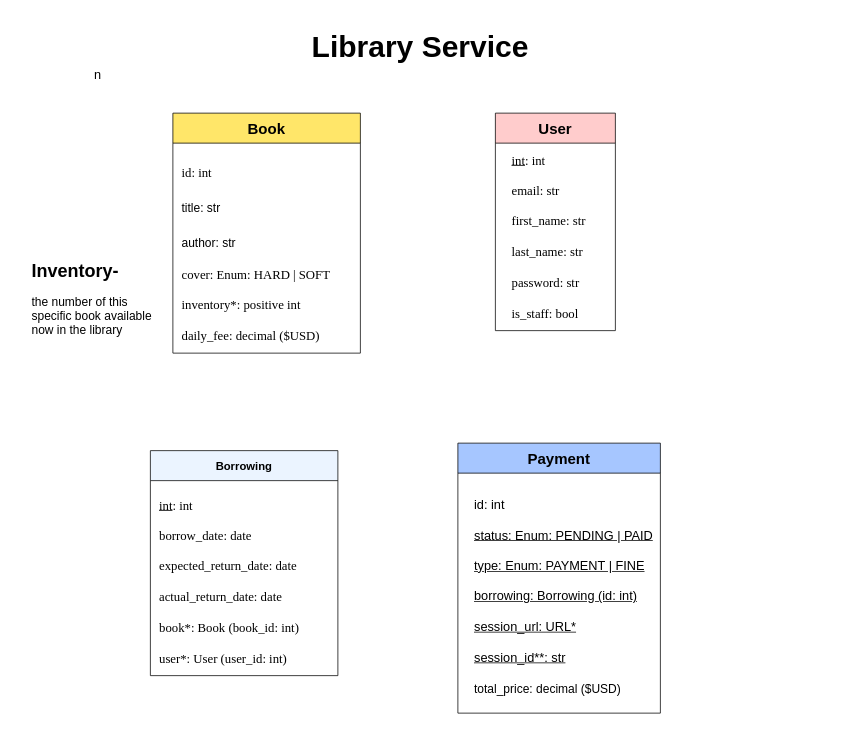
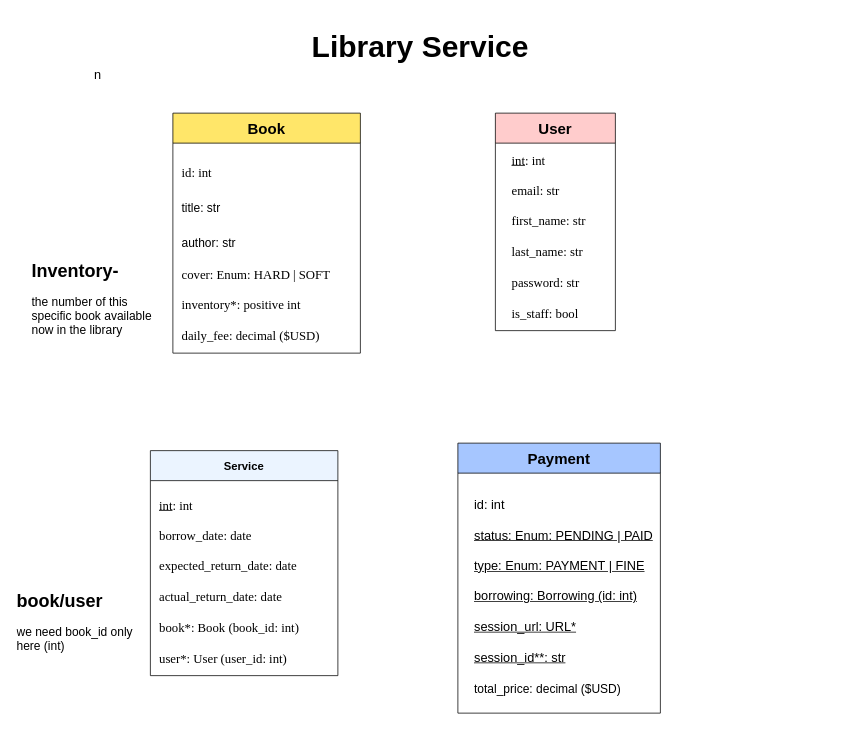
  <mxCell id="0" />
  <mxCell id="1" parent="0" />
  <mxCell id="2" value="&lt;font style=&quot;font-size: 17px;&quot;&gt;n&lt;/font&gt;" style="text;strokeColor=none;align=center;fillColor=none;html=1;verticalAlign=middle;whiteSpace=wrap;rounded=0;" parent="1" vertex="1"><mxGeometry x="100" y="85" width="60" height="30" as="geometry" /></mxCell>
  <mxCell id="3" value="&lt;font size=&quot;1&quot; style=&quot;&quot;&gt;&lt;b style=&quot;font-size: 40px;&quot;&gt;Library Service&lt;/b&gt;&lt;/font&gt;" style="text;strokeColor=none;align=center;fillColor=none;html=1;verticalAlign=middle;whiteSpace=wrap;rounded=0;" parent="1" vertex="1"><mxGeometry x="240" y="20" width="640" height="80" as="geometry" /></mxCell>
  <mxCell id="4" value="&lt;font style=&quot;font-size: 20px;&quot;&gt;User&lt;/font&gt;" style="swimlane;whiteSpace=wrap;html=1;fontSize=15;startSize=40;fillColor=#FFCCCC;" parent="1" vertex="1"><mxGeometry x="660" y="150" width="160" height="290" as="geometry"><mxRectangle x="510" y="110" width="100" height="30" as="alternateBounds" /></mxGeometry></mxCell>
  <mxCell id="5" value="&lt;div&gt;&lt;u&gt;int&lt;/u&gt;: int&lt;/div&gt;&lt;div&gt;&lt;span style=&quot;background-color: initial;&quot;&gt;&lt;br&gt;&lt;/span&gt;&lt;/div&gt;&lt;div&gt;email: str&lt;/div&gt;&lt;div&gt;&lt;br&gt;&lt;/div&gt;&lt;div&gt;first_name: str&lt;/div&gt;&lt;div&gt;&lt;br&gt;&lt;/div&gt;&lt;div&gt;last_name: str&lt;/div&gt;&lt;div&gt;&lt;br&gt;&lt;/div&gt;&lt;div&gt;password: str&lt;/div&gt;&lt;div&gt;&lt;br&gt;&lt;/div&gt;&lt;div&gt;is_staff: bool&lt;/div&gt;" style="text;html=1;align=left;verticalAlign=bottom;resizable=0;points=[];autosize=1;strokeColor=none;fillColor=none;fontSize=17;horizontal=1;fontFamily=Tahoma;" parent="4" vertex="1"><mxGeometry x="20" y="40" width="130" height="240" as="geometry" /></mxCell>
  <mxCell id="6" value="" style="group" vertex="1" connectable="0" parent="1"><mxGeometry x="40" y="150" width="440" height="320" as="geometry" /></mxCell>
  <mxCell id="7" value="&lt;font style=&quot;font-size: 20px;&quot;&gt;Book&lt;/font&gt;" style="swimlane;whiteSpace=wrap;html=1;fontSize=15;startSize=40;fillColor=#FFE669;" parent="6" vertex="1"><mxGeometry x="190" width="250" height="320" as="geometry"><mxRectangle x="510" y="110" width="100" height="30" as="alternateBounds" /></mxGeometry></mxCell>
  <mxCell id="8" value="&lt;div&gt;id: int&lt;/div&gt;&lt;div&gt;&lt;span style=&quot;background-color: initial;&quot;&gt;&lt;/span&gt;&lt;p role=&quot;presentation&quot; style=&quot;line-height: 1.38; margin-top: 0pt; margin-bottom: 0pt; white-space: pre;&quot; dir=&quot;ltr&quot;&gt;&lt;span style=&quot;font-size: 12pt; font-family: Arial, sans-serif; color: rgb(0, 0, 0); background-color: transparent; font-weight: 400; font-style: normal; font-variant: normal; text-decoration: none; vertical-align: baseline; white-space: pre-wrap;&quot;&gt;&lt;br&gt;&lt;/span&gt;&lt;/p&gt;&lt;p role=&quot;presentation&quot; style=&quot;line-height: 1.38; margin-top: 0pt; margin-bottom: 0pt; white-space: pre;&quot; dir=&quot;ltr&quot;&gt;&lt;span style=&quot;font-size: 12pt; font-family: Arial, sans-serif; color: rgb(0, 0, 0); background-color: transparent; font-weight: 400; font-style: normal; font-variant: normal; text-decoration: none; vertical-align: baseline; white-space: pre-wrap;&quot;&gt;title: str&lt;/span&gt;&lt;/p&gt;&lt;p role=&quot;presentation&quot; style=&quot;line-height: 1.38; margin-top: 0pt; margin-bottom: 0pt; white-space: pre;&quot; dir=&quot;ltr&quot;&gt;&lt;span style=&quot;font-size: 12pt; font-family: Arial, sans-serif; color: rgb(0, 0, 0); background-color: transparent; font-weight: 400; font-style: normal; font-variant: normal; text-decoration: none; vertical-align: baseline; white-space: pre-wrap;&quot;&gt;&lt;br&gt;&lt;/span&gt;&lt;/p&gt;&lt;p role=&quot;presentation&quot; style=&quot;line-height: 1.38; margin-top: 0pt; margin-bottom: 0pt; white-space: pre;&quot; dir=&quot;ltr&quot;&gt;&lt;span style=&quot;font-size: 12pt; font-family: Arial, sans-serif; color: rgb(0, 0, 0); background-color: transparent; font-weight: 400; font-style: normal; font-variant: normal; text-decoration: none; vertical-align: baseline; white-space: pre-wrap;&quot;&gt;author: str&lt;/span&gt;&lt;/p&gt;&lt;br&gt;&lt;/div&gt;&lt;div&gt;cover: Enum: HARD | SOFT&lt;/div&gt;&lt;div&gt;&lt;br&gt;&lt;/div&gt;&lt;div&gt;inventory*: positive int&lt;/div&gt;&lt;div&gt;&lt;br&gt;&lt;/div&gt;&lt;div&gt;daily_fee: decimal ($USD)&lt;/div&gt;" style="text;html=1;align=left;verticalAlign=bottom;resizable=0;points=[];autosize=1;strokeColor=none;fillColor=none;fontSize=17;horizontal=1;fontFamily=Tahoma;" parent="7" vertex="1"><mxGeometry x="10" y="60" width="230" height="250" as="geometry" /></mxCell>
  <mxCell id="9" value="&lt;h1 style=&quot;margin-top: 0px;&quot;&gt;Inventory-&lt;/h1&gt;&lt;div&gt;&lt;span id=&quot;docs-internal-guid-e26cdcc7-7fff-0132-2bde-6cabab8e8db0&quot; style=&quot;font-size: 12pt; font-family: Arial, sans-serif; color: rgb(0, 0, 0); background-color: transparent; font-weight: 400; font-style: normal; font-variant: normal; text-decoration: none; vertical-align: baseline; white-space: pre-wrap;&quot;&gt;the number of this &lt;/span&gt;&lt;span id=&quot;docs-internal-guid-e26cdcc7-7fff-0132-2bde-6cabab8e8db0&quot; style=&quot;font-size: 12pt; font-family: Arial, sans-serif; color: rgb(0, 0, 0); background-color: transparent; font-weight: 400; font-style: normal; font-variant: normal; text-decoration: none; vertical-align: baseline; white-space: pre-wrap;&quot;&gt; specific book available now in the library&lt;/span&gt;&lt;/div&gt;&lt;p&gt;&lt;/p&gt;" style="text;html=1;whiteSpace=wrap;overflow=hidden;rounded=0;" vertex="1" parent="6"><mxGeometry y="190" width="180" height="130" as="geometry" /></mxCell>
  <mxCell id="10" value="" style="group" vertex="1" connectable="0" parent="1"><mxGeometry x="610" y="590" width="500" height="360" as="geometry" /></mxCell>
  <mxCell id="11" value="Payment" style="swimlane;whiteSpace=wrap;html=1;fontSize=20;startSize=40;fillColor=#A6C6FF;" parent="10" vertex="1"><mxGeometry width="270" height="360.0" as="geometry"><mxRectangle x="510" y="110" width="100" height="30" as="alternateBounds" /></mxGeometry></mxCell>
  <mxCell id="12" value="&lt;div align=&quot;left&quot;&gt;&lt;font face=&quot;Helvetica&quot;&gt;id: int&lt;/font&gt;&lt;/div&gt;&lt;div align=&quot;left&quot;&gt;&lt;font face=&quot;Helvetica&quot;&gt;&lt;br&gt;&lt;/font&gt;&lt;/div&gt;&lt;div align=&quot;left&quot;&gt;&lt;div&gt;&lt;font face=&quot;Helvetica&quot;&gt;&lt;u&gt;status: Enum: PENDING | PAID&lt;/u&gt;&lt;/font&gt;&lt;/div&gt;&lt;div&gt;&lt;font face=&quot;Helvetica&quot;&gt;&lt;u&gt;&lt;br&gt;&lt;/u&gt;&lt;/font&gt;&lt;/div&gt;&lt;div&gt;&lt;font face=&quot;Helvetica&quot;&gt;&lt;u&gt;type: Enum: PAYMENT | FINE&lt;/u&gt;&lt;/font&gt;&lt;/div&gt;&lt;div&gt;&lt;font face=&quot;Helvetica&quot;&gt;&lt;u&gt;&lt;br&gt;&lt;/u&gt;&lt;/font&gt;&lt;/div&gt;&lt;div&gt;&lt;font face=&quot;Helvetica&quot;&gt;&lt;u&gt;borrowing: Borrowing (id: int)&lt;/u&gt;&lt;/font&gt;&lt;/div&gt;&lt;div&gt;&lt;font face=&quot;Helvetica&quot;&gt;&lt;u&gt;&lt;br&gt;&lt;/u&gt;&lt;/font&gt;&lt;/div&gt;&lt;div&gt;&lt;font face=&quot;Helvetica&quot;&gt;&lt;u&gt;session_url: URL*&lt;/u&gt;&lt;/font&gt;&lt;/div&gt;&lt;div&gt;&lt;font face=&quot;Helvetica&quot;&gt;&lt;u&gt;&lt;br&gt;&lt;/u&gt;&lt;/font&gt;&lt;/div&gt;&lt;div&gt;&lt;font face=&quot;Helvetica&quot;&gt;&lt;u&gt;session_id**: str&lt;/u&gt;&lt;/font&gt;&lt;/div&gt;&lt;div&gt;&lt;br&gt;&lt;/div&gt;&lt;div&gt;&lt;span id=&quot;docs-internal-guid-07d64dc5-7fff-28a3-6ccd-860fb3764ac9&quot; style=&quot;font-size:12pt;font-family:Arial,sans-serif;color:#000000;background-color:transparent;font-weight:400;font-style:normal;font-variant:normal;text-decoration:none;vertical-align:baseline;white-space:pre;white-space:pre-wrap;&quot;&gt;total_price: decimal ($USD)&lt;/span&gt;&lt;/div&gt;&lt;div&gt;&lt;u&gt;&lt;font face=&quot;Helvetica&quot;&gt;&lt;br&gt;&lt;/font&gt;&lt;/u&gt;&lt;/div&gt;&lt;div&gt;&lt;u&gt;&lt;font face=&quot;Helvetica&quot;&gt;&lt;br&gt;&lt;/font&gt;&lt;/u&gt;&lt;/div&gt;&lt;/div&gt;" style="text;html=1;align=left;verticalAlign=bottom;resizable=0;points=[];autosize=1;strokeColor=none;fillColor=none;fontSize=17;horizontal=1;fontFamily=Tahoma;" parent="11" vertex="1"><mxGeometry x="20" y="51.429" width="260" height="330" as="geometry" /></mxCell>
  <mxCell id="13" value="" style="group" vertex="1" connectable="0" parent="1"><mxGeometry x="20" y="600" width="430" height="310" as="geometry" /></mxCell>
- <mxCell id="14" value="Borrowing" style="swimlane;whiteSpace=wrap;html=1;fontSize=15;startSize=40;fillColor=#EBF4FF;" parent="13" vertex="1"><mxGeometry x="180" width="250" height="300" as="geometry"><mxRectangle x="510" y="110" width="100" height="30" as="alternateBounds" /></mxGeometry></mxCell>
+ <mxCell id="14" value="Service" style="swimlane;whiteSpace=wrap;html=1;fontSize=15;startSize=40;fillColor=#EBF4FF;" parent="13" vertex="1"><mxGeometry x="180" width="250" height="300" as="geometry"><mxRectangle x="510" y="110" width="100" height="30" as="alternateBounds" /></mxGeometry></mxCell>
  <mxCell id="15" value="&lt;div&gt;&lt;u&gt;int&lt;/u&gt;: int&lt;/div&gt;&lt;div&gt;&lt;span style=&quot;background-color: initial;&quot;&gt;&lt;br&gt;&lt;/span&gt;&lt;/div&gt;&lt;div&gt;borrow_date: date&lt;/div&gt;&lt;div&gt;&lt;br&gt;&lt;/div&gt;&lt;div&gt;expected_return_date: date&lt;/div&gt;&lt;div&gt;&lt;br&gt;&lt;/div&gt;&lt;div&gt;actual_return_date: date&lt;/div&gt;&lt;div&gt;&lt;br&gt;&lt;/div&gt;&lt;div&gt;book*: Book (book_id: int)&lt;/div&gt;&lt;div&gt;&lt;br&gt;&lt;/div&gt;&lt;div&gt;user*: User (user_id: int)&lt;/div&gt;" style="text;html=1;align=left;verticalAlign=bottom;resizable=0;points=[];autosize=1;strokeColor=none;fillColor=none;fontSize=17;horizontal=1;fontFamily=Tahoma;" parent="14" vertex="1"><mxGeometry x="10" y="50" width="230" height="240" as="geometry" /></mxCell>
+ <mxCell id="16" value="&lt;h1 style=&quot;margin-top: 0px;&quot;&gt;book/user&lt;/h1&gt;&lt;div&gt;&lt;span id=&quot;docs-internal-guid-e26cdcc7-7fff-0132-2bde-6cabab8e8db0&quot; style=&quot;font-size: 12pt; font-family: Arial, sans-serif; color: rgb(0, 0, 0); background-color: transparent; font-weight: 400; font-style: normal; font-variant: normal; text-decoration: none; vertical-align: baseline; white-space: pre-wrap;&quot;&gt;we need book_id only here (int)&lt;/span&gt;&lt;/div&gt;&lt;p&gt;&lt;/p&gt;" style="text;html=1;whiteSpace=wrap;overflow=hidden;rounded=0;" vertex="1" parent="13"><mxGeometry y="180" width="180" height="130" as="geometry" /></mxCell>
